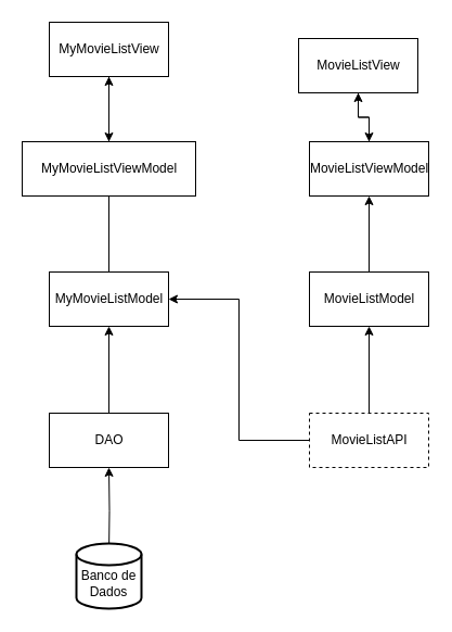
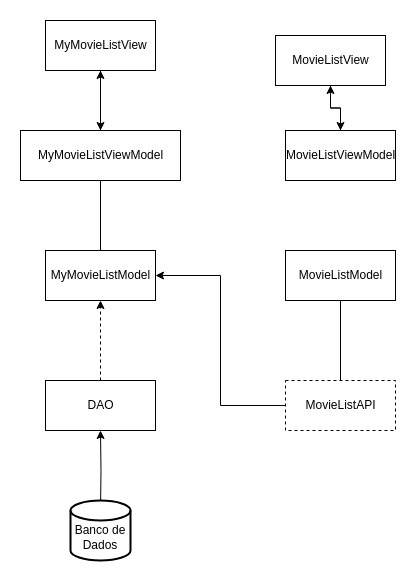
  <mxCell id="0" />
  <mxCell id="1" parent="0" />
  <mxCell id="2" style="edgeStyle=orthogonalEdgeStyle;rounded=0;orthogonalLoop=1;jettySize=auto;html=1;" parent="1" source="3" target="5" edge="1"><mxGeometry relative="1" as="geometry" /></mxCell>
  <mxCell id="3" value="MovieListView" style="html=1;" parent="1" vertex="1"><mxGeometry x="275" y="35" width="110" height="50" as="geometry" /></mxCell>
  <mxCell id="4" style="edgeStyle=orthogonalEdgeStyle;rounded=0;orthogonalLoop=1;jettySize=auto;html=1;entryX=0.5;entryY=1;entryDx=0;entryDy=0;" parent="1" source="5" target="3" edge="1"><mxGeometry relative="1" as="geometry" /></mxCell>
  <mxCell id="5" value="MovieListViewModel" style="html=1;" parent="1" vertex="1"><mxGeometry x="285" y="130" width="110" height="50" as="geometry" /></mxCell>
- <mxCell id="6" style="edgeStyle=orthogonalEdgeStyle;rounded=0;orthogonalLoop=1;jettySize=auto;html=1;" parent="1" source="7" target="5" edge="1"><mxGeometry relative="1" as="geometry" /></mxCell>
  <mxCell id="7" value="MovieListModel" style="html=1;" parent="1" vertex="1"><mxGeometry x="285" y="250" width="110" height="50" as="geometry" /></mxCell>
- <mxCell id="8" style="edgeStyle=orthogonalEdgeStyle;rounded=0;orthogonalLoop=1;jettySize=auto;html=1;entryX=0.5;entryY=1;entryDx=0;entryDy=0;" parent="1" source="10" target="7" edge="1"><mxGeometry relative="1" as="geometry" /></mxCell>
+ <mxCell id="8" style="edgeStyle=orthogonalEdgeStyle;rounded=0;orthogonalLoop=1;jettySize=auto;html=1;entryX=0.5;entryY=1;entryDx=0;entryDy=0;endArrow=none;" parent="1" source="10" target="7" edge="1"><mxGeometry relative="1" as="geometry" /></mxCell>
  <mxCell id="9" style="edgeStyle=orthogonalEdgeStyle;rounded=0;orthogonalLoop=1;jettySize=auto;html=1;entryX=1;entryY=0.5;entryDx=0;entryDy=0;" parent="1" source="10" target="14" edge="1"><mxGeometry relative="1" as="geometry" /></mxCell>
  <mxCell id="10" value="MovieListAPI" style="html=1;dashed=1;" parent="1" vertex="1"><mxGeometry x="285" y="380" width="110" height="50" as="geometry" /></mxCell>
- <mxCell id="11" style="edgeStyle=orthogonalEdgeStyle;rounded=0;orthogonalLoop=1;jettySize=auto;html=1;entryX=0.5;entryY=1;entryDx=0;entryDy=0;" parent="1" source="12" target="14" edge="1"><mxGeometry relative="1" as="geometry" /></mxCell>
+ <mxCell id="11" style="edgeStyle=orthogonalEdgeStyle;rounded=0;orthogonalLoop=1;jettySize=auto;html=1;entryX=0.5;entryY=1;entryDx=0;entryDy=0;dashed=1;" parent="1" source="12" target="14" edge="1"><mxGeometry relative="1" as="geometry" /></mxCell>
  <mxCell id="12" value="DAO" style="html=1;" parent="1" vertex="1"><mxGeometry x="45" y="380" width="110" height="50" as="geometry" /></mxCell>
  <mxCell id="13" style="edgeStyle=orthogonalEdgeStyle;rounded=0;orthogonalLoop=1;jettySize=auto;html=1;endArrow=none;" parent="1" source="14" target="17" edge="1"><mxGeometry relative="1" as="geometry" /></mxCell>
  <mxCell id="14" value="MyMovieListModel" style="html=1;" parent="1" vertex="1"><mxGeometry x="45" y="250" width="110" height="50" as="geometry" /></mxCell>
  <mxCell id="15" style="edgeStyle=orthogonalEdgeStyle;rounded=0;orthogonalLoop=1;jettySize=auto;html=1;" parent="1" target="12" edge="1"><mxGeometry relative="1" as="geometry"><mxPoint x="100" y="510" as="sourcePoint" /></mxGeometry></mxCell>
  <mxCell id="16" style="edgeStyle=orthogonalEdgeStyle;rounded=0;orthogonalLoop=1;jettySize=auto;html=1;" parent="1" source="17" target="19" edge="1"><mxGeometry relative="1" as="geometry" /></mxCell>
  <mxCell id="17" value="MyMovieListViewModel" style="html=1;" parent="1" vertex="1"><mxGeometry x="20" y="130" width="160" height="50" as="geometry" /></mxCell>
  <mxCell id="18" style="edgeStyle=orthogonalEdgeStyle;rounded=0;orthogonalLoop=1;jettySize=auto;html=1;entryX=0.5;entryY=0;entryDx=0;entryDy=0;" parent="1" source="19" target="17" edge="1"><mxGeometry relative="1" as="geometry" /></mxCell>
  <mxCell id="19" value="MyMovieListView" style="html=1;" parent="1" vertex="1"><mxGeometry x="45" y="20" width="110" height="50" as="geometry" /></mxCell>
  <mxCell id="20" value="&lt;br&gt;Banco de Dados" style="strokeWidth=2;html=1;shape=mxgraph.flowchart.database;whiteSpace=wrap;" vertex="1" parent="1"><mxGeometry x="70" y="500" width="60" height="60" as="geometry" /></mxCell>
